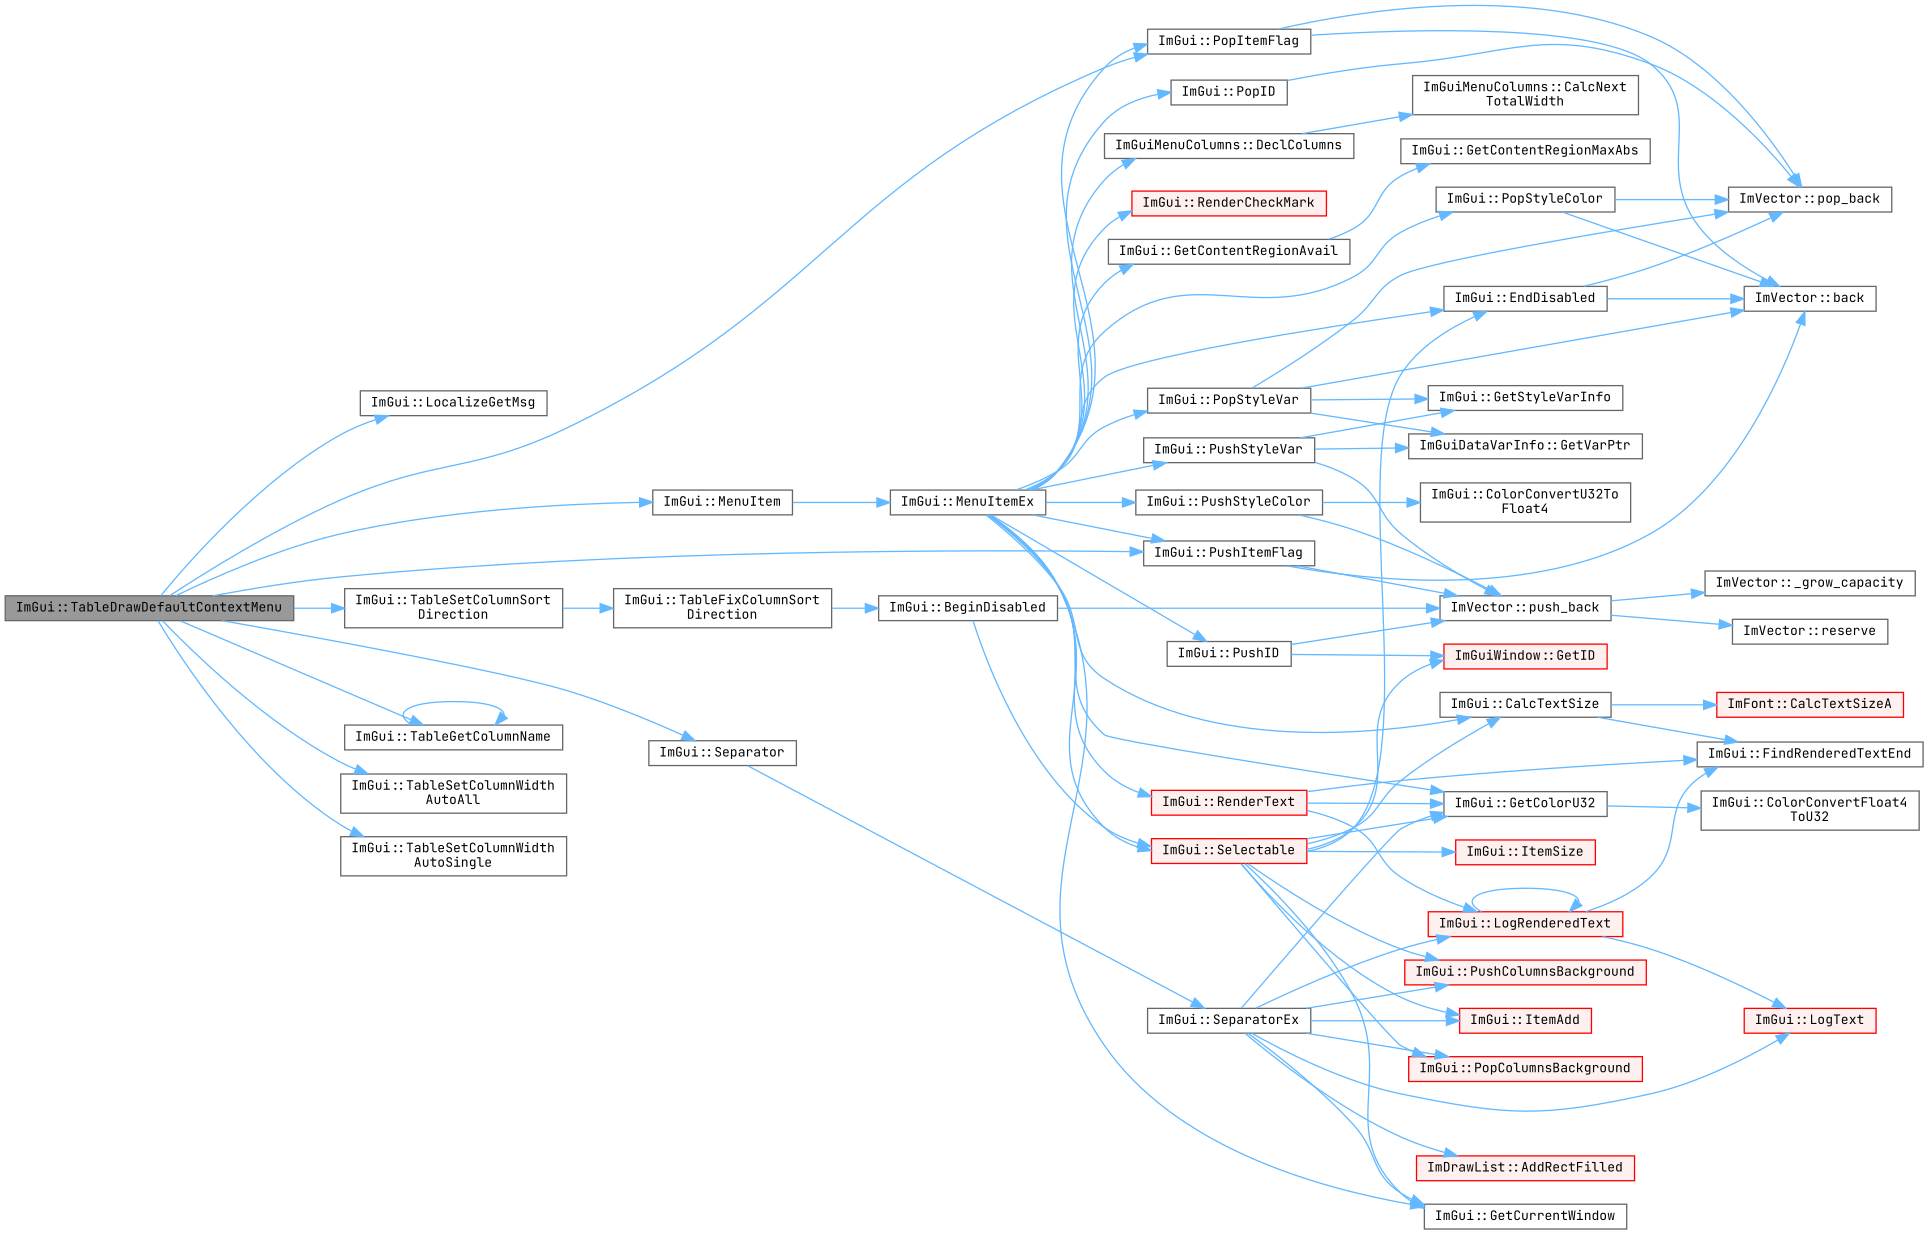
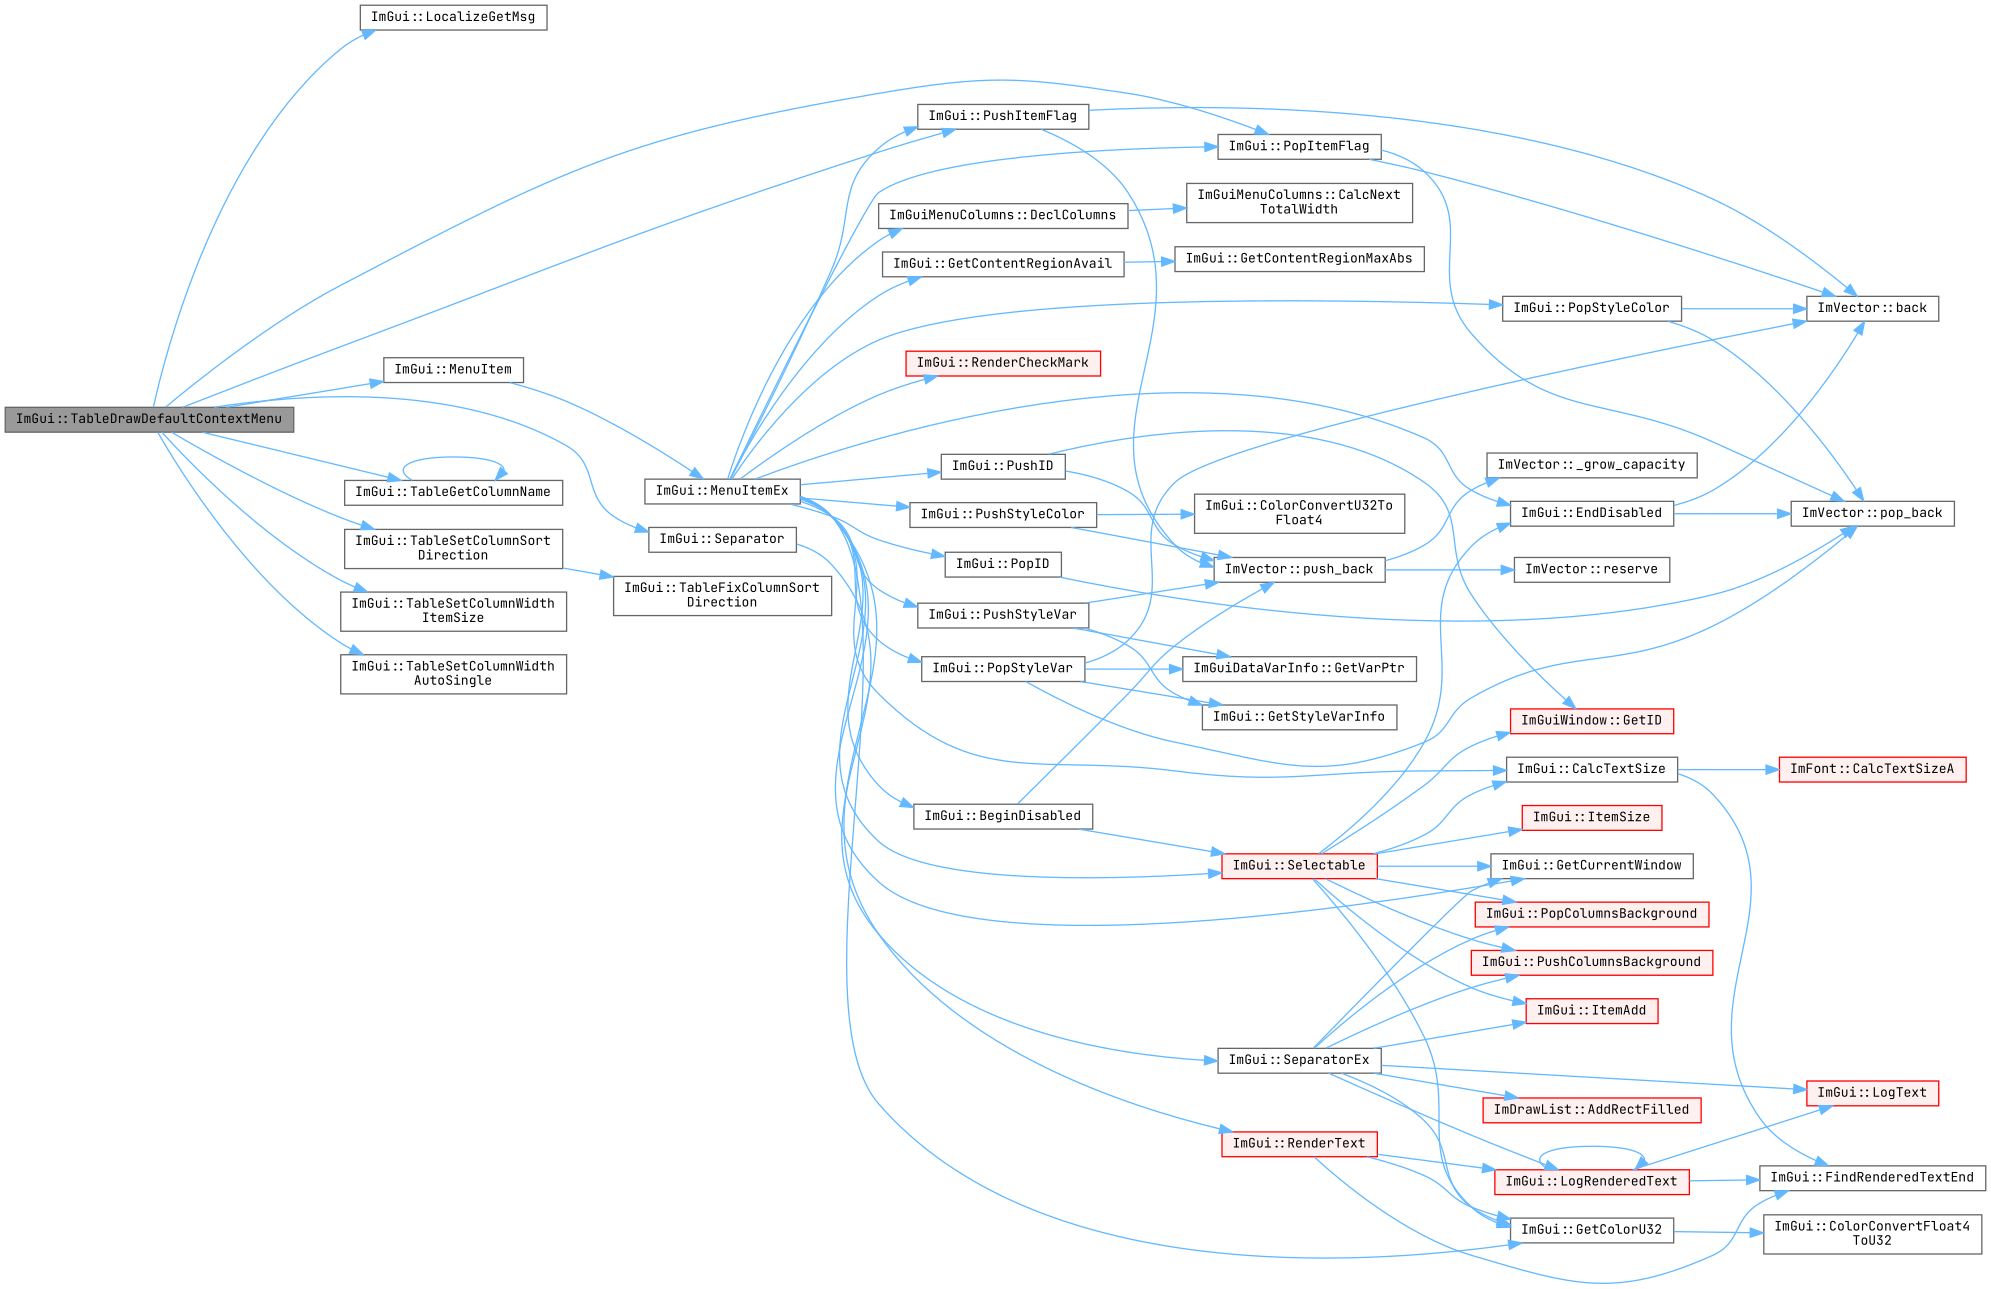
  digraph {
    fontname="JetBrains Mono"
    rankdir=LR
    node [color=grey40 fillcolor=white fontname="JetBrains Mono" fontsize=10 shape=box style=filled]
    edge [color=steelblue1 fontname="JetBrains Mono" fontsize=10 labelfontname=Helvetica labelfontsize=10 style=solid]
    n1 [color=gray40 fillcolor=grey60 fontcolor=black height=0.2 label="ImGui::TableDrawDefaultContextMenu" width=0.4]
    n2 [height=0.2 label="ImGui::LocalizeGetMsg" width=0.4]
    n3 [height=0.2 label="ImGui::MenuItem" width=0.4]
    n4 [height=0.2 label="ImGui::PopItemFlag" width=0.4]
    n5 [height=0.2 label="ImGui::PushItemFlag" width=0.4]
    n6 [height=0.2 label="ImGui::Separator" width=0.4]
    n7 [height=0.2 label="ImGui::TableGetColumnName" width=0.4]
    n8 [height=0.2 label="ImGui::TableSetColumnSort\lDirection" width=0.4]
-   n9 [height=0.2 label="ImGui::TableSetColumnWidth\lAutoAll" width=0.4]
+   n9 [height=0.2 label="ImGui::TableSetColumnWidth\lItemSize" width=0.4]
    n10 [height=0.2 label="ImGui::TableSetColumnWidth\lAutoSingle" width=0.4]
    n11 [height=0.2 label="ImGui::MenuItemEx" width=0.4]
    n12 [height=0.2 label="ImVector::back" width=0.4]
    n13 [height=0.2 label="ImVector::pop_back" width=0.4]
    n14 [height=0.2 label="ImVector::push_back" width=0.4]
    n15 [height=0.2 label="ImGui::SeparatorEx" width=0.4]
    n16 [height=0.2 label="ImGui::TableFixColumnSort\lDirection" width=0.4]
    n17 [height=0.2 label="ImGui::BeginDisabled" width=0.4]
    n18 [height=0.2 label="ImGui::CalcTextSize" width=0.4]
    n19 [height=0.2 label="ImGuiMenuColumns::DeclColumns" width=0.4]
    n20 [height=0.2 label="ImGui::EndDisabled" width=0.4]
    n21 [height=0.2 label="ImGui::GetColorU32" width=0.4]
    n22 [height=0.2 label="ImGui::GetContentRegionAvail" width=0.4]
    n23 [height=0.2 label="ImGui::GetCurrentWindow" width=0.4]
    n24 [height=0.2 label="ImGui::PopID" width=0.4]
    n25 [height=0.2 label="ImGui::PopStyleColor" width=0.4]
    n26 [height=0.2 label="ImGui::PopStyleVar" width=0.4]
    n27 [height=0.2 label="ImGui::PushID" width=0.4]
    n28 [height=0.2 label="ImGui::PushStyleColor" width=0.4]
    n29 [height=0.2 label="ImGui::PushStyleVar" width=0.4]
    n30 [color=red fillcolor="#FFF0F0" height=0.2 label="ImGui::RenderCheckMark" width=0.4]
    n31 [color=red fillcolor="#FFF0F0" height=0.2 label="ImGui::RenderText" width=0.4]
    n32 [color=red fillcolor="#FFF0F0" height=0.2 label="ImGui::Selectable" width=0.4]
    n33 [color=red fillcolor="#FFF0F0" height=0.2 label="ImFont::CalcTextSizeA" width=0.4]
    n34 [height=0.2 label="ImGui::FindRenderedTextEnd" width=0.4]
    n35 [height=0.2 label="ImGuiMenuColumns::CalcNext\lTotalWidth" width=0.4]
    n36 [height=0.2 label="ImGui::ColorConvertFloat4\lToU32" width=0.4]
    n37 [height=0.2 label="ImGui::GetContentRegionMaxAbs" width=0.4]
    n38 [height=0.2 label="ImGui::GetStyleVarInfo" width=0.4]
    n39 [height=0.2 label="ImGuiDataVarInfo::GetVarPtr" width=0.4]
    n40 [color=red fillcolor="#FFF0F0" height=0.2 label="ImGuiWindow::GetID" width=0.4]
    n41 [height=0.2 label="ImGui::ColorConvertU32To\lFloat4" width=0.4]
    n42 [color=red fillcolor="#FFF0F0" height=0.2 label="ImGui::LogRenderedText" width=0.4]
    n43 [color=red fillcolor="#FFF0F0" height=0.2 label="ImGui::ItemAdd" width=0.4]
    n44 [color=red fillcolor="#FFF0F0" height=0.2 label="ImGui::ItemSize" width=0.4]
    n45 [color=red fillcolor="#FFF0F0" height=0.2 label="ImGui::PopColumnsBackground" width=0.4]
    n46 [color=red fillcolor="#FFF0F0" height=0.2 label="ImGui::PushColumnsBackground" width=0.4]
    n47 [height=0.2 label="ImVector::_grow_capacity" width=0.4]
    n48 [height=0.2 label="ImVector::reserve" width=0.4]
    n49 [color=red fillcolor="#FFF0F0" height=0.2 label="ImGui::LogText" width=0.4]
    n50 [color=red fillcolor="#FFF0F0" height=0.2 label="ImDrawList::AddRectFilled" width=0.4]
    n1 -> n2
    n1 -> n3
    n1 -> n4
    n1 -> n5
    n1 -> n6
    n1 -> n7
    n1 -> n8
    n1 -> n9
    n1 -> n10
    n3 -> n11
    n4 -> n12
    n4 -> n13
    n5 -> n12
    n5 -> n14
    n6 -> n15
    n7 -> n7
    n8 -> n16
    n11 -> n4
    n11 -> n5
-   n16 -> n17
+   n11 -> n17
    n11 -> n18
    n11 -> n19
    n11 -> n20
    n11 -> n21
    n11 -> n22
    n11 -> n23
    n11 -> n24
    n11 -> n25
    n11 -> n26
    n11 -> n27
    n11 -> n28
    n11 -> n29
    n11 -> n30
    n11 -> n31
    n11 -> n32
    n14 -> n47
    n14 -> n48
    n15 -> n21
    n15 -> n23
    n15 -> n42
    n15 -> n43
    n15 -> n45
    n15 -> n46
    n15 -> n49
    n15 -> n50
    n17 -> n14
    n17 -> n32
    n18 -> n33
    n18 -> n34
    n19 -> n35
    n20 -> n12
    n20 -> n13
    n21 -> n36
    n22 -> n37
    n24 -> n13
    n25 -> n12
    n25 -> n13
    n26 -> n12
    n26 -> n13
    n26 -> n38
    n26 -> n39
    n27 -> n14
    n27 -> n40
    n28 -> n14
    n28 -> n41
    n29 -> n14
    n29 -> n38
    n29 -> n39
    n31 -> n21
    n31 -> n34
    n31 -> n42
    n32 -> n18
    n32 -> n20
    n32 -> n21
    n32 -> n23
    n32 -> n40
    n32 -> n43
    n32 -> n44
    n32 -> n45
    n32 -> n46
    n42 -> n34
    n42 -> n42
    n42 -> n49
  }
